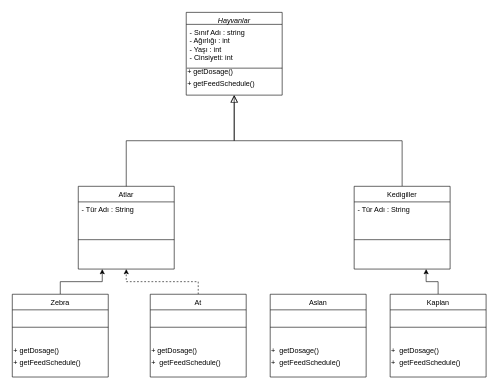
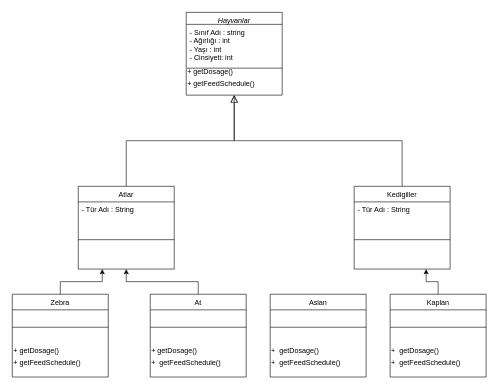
  <mxCell id="0" />
  <mxCell id="1" parent="0" />
  <mxCell id="2" value="Hayvanlar" style="swimlane;fontStyle=2;align=center;verticalAlign=top;childLayout=stackLayout;horizontal=1;startSize=20;horizontalStack=0;resizeParent=1;resizeLast=0;collapsible=1;marginBottom=0;rounded=0;shadow=0;strokeWidth=1;" parent="1" vertex="1"><mxGeometry x="310" y="20" width="160" height="138" as="geometry"><mxRectangle x="230" y="140" width="160" height="26" as="alternateBounds" /></mxGeometry></mxCell>
  <mxCell id="3" value="- Sınıf Adı : string&#10;- Ağırlığı : int&#10;- Yaşı : int&#10;- Cinsiyeti: int&#10;" style="text;align=left;verticalAlign=top;spacingLeft=4;spacingRight=4;overflow=hidden;rotatable=0;points=[[0,0.5],[1,0.5]];portConstraint=eastwest;" parent="2" vertex="1"><mxGeometry y="20" width="160" height="70" as="geometry" /></mxCell>
  <mxCell id="4" value="+ getDosage()" style="text;html=1;align=left;verticalAlign=middle;resizable=0;points=[];autosize=1;strokeColor=none;fillColor=none;" vertex="1" parent="2"><mxGeometry y="90" width="160" height="20" as="geometry" /></mxCell>
  <mxCell id="5" value="" style="endArrow=none;html=1;rounded=0;exitX=0.006;exitY=1.043;exitDx=0;exitDy=0;exitPerimeter=0;" edge="1" parent="2" source="3"><mxGeometry width="50" height="50" relative="1" as="geometry"><mxPoint x="80" y="240" as="sourcePoint" /><mxPoint x="160" y="93" as="targetPoint" /></mxGeometry></mxCell>
  <mxCell id="6" value="+ getFeedSchedule()" style="text;html=1;align=left;verticalAlign=middle;resizable=0;points=[];autosize=1;strokeColor=none;fillColor=none;" vertex="1" parent="2"><mxGeometry y="110" width="160" height="20" as="geometry" /></mxCell>
  <mxCell id="7" value="Atlar" style="swimlane;fontStyle=0;align=center;verticalAlign=top;childLayout=stackLayout;horizontal=1;startSize=26;horizontalStack=0;resizeParent=1;resizeLast=0;collapsible=1;marginBottom=0;rounded=0;shadow=0;strokeWidth=1;" parent="1" vertex="1"><mxGeometry x="130" y="310" width="160" height="138" as="geometry"><mxRectangle x="130" y="380" width="160" height="26" as="alternateBounds" /></mxGeometry></mxCell>
  <mxCell id="8" value="- Tür Adı : String&#10;" style="text;align=left;verticalAlign=top;spacingLeft=4;spacingRight=4;overflow=hidden;rotatable=0;points=[[0,0.5],[1,0.5]];portConstraint=eastwest;rounded=0;shadow=0;html=0;" parent="7" vertex="1"><mxGeometry y="26" width="160" height="34" as="geometry" /></mxCell>
  <mxCell id="9" value="" style="line;html=1;strokeWidth=1;align=left;verticalAlign=middle;spacingTop=-1;spacingLeft=3;spacingRight=3;rotatable=0;labelPosition=right;points=[];portConstraint=eastwest;" parent="7" vertex="1"><mxGeometry y="60" width="160" height="58" as="geometry" /></mxCell>
  <mxCell id="10" value="" style="endArrow=open;endSize=10;endFill=0;shadow=0;strokeWidth=1;rounded=0;edgeStyle=elbowEdgeStyle;elbow=vertical;" parent="1" source="7" target="2" edge="1"><mxGeometry width="160" relative="1" as="geometry"><mxPoint x="210" y="153" as="sourcePoint" /><mxPoint x="210" y="153" as="targetPoint" /></mxGeometry></mxCell>
  <mxCell id="11" value="" style="endArrow=block;endSize=10;endFill=0;shadow=0;strokeWidth=1;rounded=0;edgeStyle=elbowEdgeStyle;elbow=vertical;" parent="1" target="2" edge="1"><mxGeometry width="160" relative="1" as="geometry"><mxPoint x="670" y="310" as="sourcePoint" /><mxPoint x="320" y="221" as="targetPoint" /></mxGeometry></mxCell>
  <mxCell id="12" style="edgeStyle=orthogonalEdgeStyle;rounded=0;orthogonalLoop=1;jettySize=auto;html=1;exitX=0.5;exitY=0;exitDx=0;exitDy=0;entryX=0.25;entryY=1;entryDx=0;entryDy=0;" edge="1" parent="1" source="13" target="7"><mxGeometry relative="1" as="geometry" /></mxCell>
  <mxCell id="13" value="Zebra" style="swimlane;fontStyle=0;align=center;verticalAlign=top;childLayout=stackLayout;horizontal=1;startSize=26;horizontalStack=0;resizeParent=1;resizeLast=0;collapsible=1;marginBottom=0;rounded=0;shadow=0;strokeWidth=1;" vertex="1" parent="1"><mxGeometry x="20" y="490" width="160" height="138" as="geometry"><mxRectangle x="130" y="380" width="160" height="26" as="alternateBounds" /></mxGeometry></mxCell>
  <mxCell id="14" value="" style="line;html=1;strokeWidth=1;align=left;verticalAlign=middle;spacingTop=-1;spacingLeft=3;spacingRight=3;rotatable=0;labelPosition=right;points=[];portConstraint=eastwest;" vertex="1" parent="13"><mxGeometry y="26" width="160" height="58" as="geometry" /></mxCell>
  <mxCell id="15" value="+ getDosage()" style="text;html=1;align=left;verticalAlign=middle;resizable=0;points=[];autosize=1;strokeColor=none;fillColor=none;" vertex="1" parent="13"><mxGeometry y="84" width="160" height="20" as="geometry" /></mxCell>
  <mxCell id="16" value="+ getFeedSchedule()" style="text;html=1;align=left;verticalAlign=middle;resizable=0;points=[];autosize=1;strokeColor=none;fillColor=none;" vertex="1" parent="13"><mxGeometry y="104" width="160" height="20" as="geometry" /></mxCell>
- <mxCell id="17" style="edgeStyle=orthogonalEdgeStyle;rounded=0;orthogonalLoop=1;jettySize=auto;html=1;exitX=0.5;exitY=0;exitDx=0;exitDy=0;entryX=0.5;entryY=1;entryDx=0;entryDy=0;dashed=1;" edge="1" parent="1" source="18" target="7"><mxGeometry relative="1" as="geometry" /></mxCell>
+ <mxCell id="17" style="edgeStyle=orthogonalEdgeStyle;rounded=0;orthogonalLoop=1;jettySize=auto;html=1;exitX=0.5;exitY=0;exitDx=0;exitDy=0;entryX=0.5;entryY=1;entryDx=0;entryDy=0;" edge="1" parent="1" source="18" target="7"><mxGeometry relative="1" as="geometry" /></mxCell>
  <mxCell id="18" value="At" style="swimlane;fontStyle=0;align=center;verticalAlign=top;childLayout=stackLayout;horizontal=1;startSize=26;horizontalStack=0;resizeParent=1;resizeLast=0;collapsible=1;marginBottom=0;rounded=0;shadow=0;strokeWidth=1;" vertex="1" parent="1"><mxGeometry x="250" y="490" width="160" height="138" as="geometry"><mxRectangle x="130" y="380" width="160" height="26" as="alternateBounds" /></mxGeometry></mxCell>
  <mxCell id="19" value="" style="line;html=1;strokeWidth=1;align=left;verticalAlign=middle;spacingTop=-1;spacingLeft=3;spacingRight=3;rotatable=0;labelPosition=right;points=[];portConstraint=eastwest;" vertex="1" parent="18"><mxGeometry y="26" width="160" height="58" as="geometry" /></mxCell>
  <mxCell id="20" value="+ getDosage()" style="text;html=1;align=left;verticalAlign=middle;resizable=0;points=[];autosize=1;strokeColor=none;fillColor=none;" vertex="1" parent="18"><mxGeometry y="84" width="160" height="20" as="geometry" /></mxCell>
  <mxCell id="21" value="+ &amp;nbsp;getFeedSchedule()" style="text;html=1;align=left;verticalAlign=middle;resizable=0;points=[];autosize=1;strokeColor=none;fillColor=none;" vertex="1" parent="18"><mxGeometry y="104" width="160" height="20" as="geometry" /></mxCell>
  <mxCell id="22" value="Kedigiller" style="swimlane;fontStyle=0;align=center;verticalAlign=top;childLayout=stackLayout;horizontal=1;startSize=26;horizontalStack=0;resizeParent=1;resizeLast=0;collapsible=1;marginBottom=0;rounded=0;shadow=0;strokeWidth=1;" vertex="1" parent="1"><mxGeometry x="590" y="310" width="160" height="138" as="geometry"><mxRectangle x="130" y="380" width="160" height="26" as="alternateBounds" /></mxGeometry></mxCell>
  <mxCell id="23" value="- Tür Adı : String&#10;" style="text;align=left;verticalAlign=top;spacingLeft=4;spacingRight=4;overflow=hidden;rotatable=0;points=[[0,0.5],[1,0.5]];portConstraint=eastwest;rounded=0;shadow=0;html=0;" vertex="1" parent="22"><mxGeometry y="26" width="160" height="34" as="geometry" /></mxCell>
  <mxCell id="24" value="" style="line;html=1;strokeWidth=1;align=left;verticalAlign=middle;spacingTop=-1;spacingLeft=3;spacingRight=3;rotatable=0;labelPosition=right;points=[];portConstraint=eastwest;" vertex="1" parent="22"><mxGeometry y="60" width="160" height="58" as="geometry" /></mxCell>
  <mxCell id="25" value="Aslan" style="swimlane;fontStyle=0;align=center;verticalAlign=top;childLayout=stackLayout;horizontal=1;startSize=26;horizontalStack=0;resizeParent=1;resizeLast=0;collapsible=1;marginBottom=0;rounded=0;shadow=0;strokeWidth=1;" vertex="1" parent="1"><mxGeometry x="450" y="490" width="160" height="138" as="geometry"><mxRectangle x="130" y="380" width="160" height="26" as="alternateBounds" /></mxGeometry></mxCell>
  <mxCell id="26" value="" style="line;html=1;strokeWidth=1;align=left;verticalAlign=middle;spacingTop=-1;spacingLeft=3;spacingRight=3;rotatable=0;labelPosition=right;points=[];portConstraint=eastwest;" vertex="1" parent="25"><mxGeometry y="26" width="160" height="58" as="geometry" /></mxCell>
  <mxCell id="27" value="+ &amp;nbsp;getDosage()" style="text;html=1;align=left;verticalAlign=middle;resizable=0;points=[];autosize=1;strokeColor=none;fillColor=none;" vertex="1" parent="25"><mxGeometry y="84" width="160" height="20" as="geometry" /></mxCell>
  <mxCell id="28" value="+ &amp;nbsp;getFeedSchedule()" style="text;html=1;align=left;verticalAlign=middle;resizable=0;points=[];autosize=1;strokeColor=none;fillColor=none;" vertex="1" parent="25"><mxGeometry y="104" width="160" height="20" as="geometry" /></mxCell>
  <mxCell id="29" style="edgeStyle=orthogonalEdgeStyle;rounded=0;orthogonalLoop=1;jettySize=auto;html=1;exitX=0.5;exitY=0;exitDx=0;exitDy=0;entryX=0.75;entryY=1;entryDx=0;entryDy=0;" edge="1" parent="1" source="30" target="22"><mxGeometry relative="1" as="geometry" /></mxCell>
  <mxCell id="30" value="Kaplan" style="swimlane;fontStyle=0;align=center;verticalAlign=top;childLayout=stackLayout;horizontal=1;startSize=26;horizontalStack=0;resizeParent=1;resizeLast=0;collapsible=1;marginBottom=0;rounded=0;shadow=0;strokeWidth=1;" vertex="1" parent="1"><mxGeometry x="650" y="490" width="160" height="138" as="geometry"><mxRectangle x="130" y="380" width="160" height="26" as="alternateBounds" /></mxGeometry></mxCell>
  <mxCell id="31" value="" style="line;html=1;strokeWidth=1;align=left;verticalAlign=middle;spacingTop=-1;spacingLeft=3;spacingRight=3;rotatable=0;labelPosition=right;points=[];portConstraint=eastwest;" vertex="1" parent="30"><mxGeometry y="26" width="160" height="58" as="geometry" /></mxCell>
  <mxCell id="32" value="+ &amp;nbsp;getDosage()" style="text;html=1;align=left;verticalAlign=middle;resizable=0;points=[];autosize=1;strokeColor=none;fillColor=none;" vertex="1" parent="30"><mxGeometry y="84" width="160" height="20" as="geometry" /></mxCell>
  <mxCell id="33" value="+ &amp;nbsp;getFeedSchedule()" style="text;html=1;align=left;verticalAlign=middle;resizable=0;points=[];autosize=1;strokeColor=none;fillColor=none;" vertex="1" parent="30"><mxGeometry y="104" width="160" height="20" as="geometry" /></mxCell>
